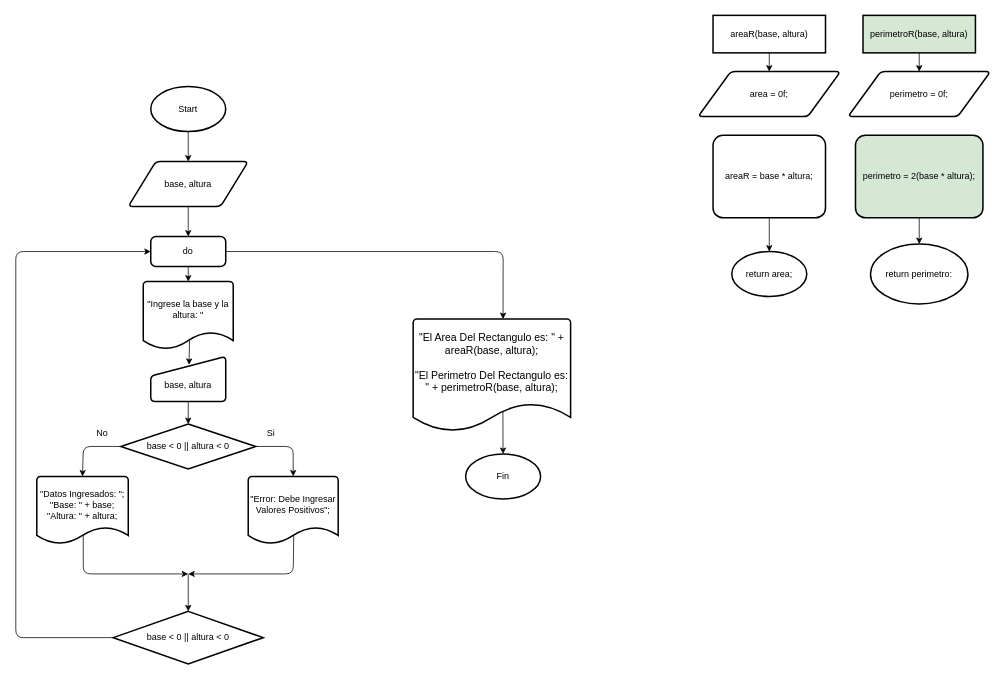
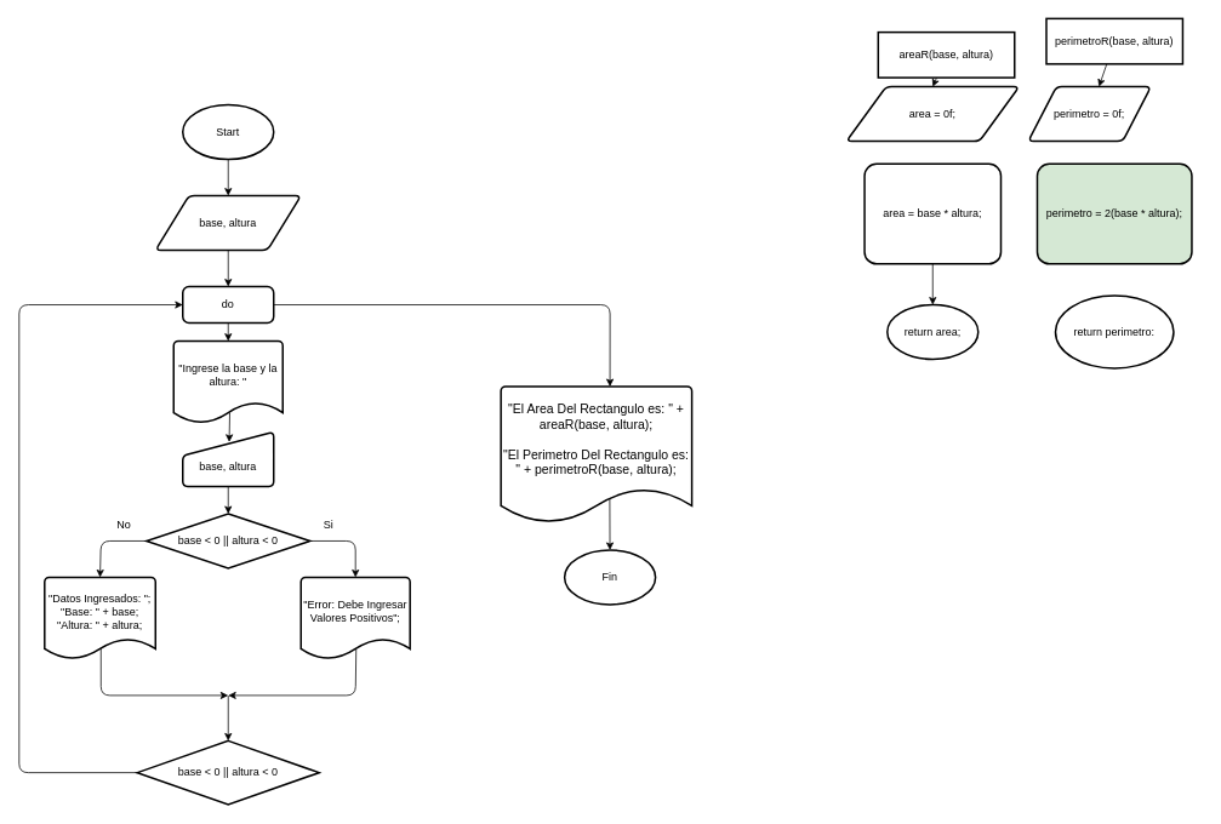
  <mxCell id="0" />
  <mxCell id="1" parent="0" />
  <mxCell id="2" style="edgeStyle=none;html=1;" edge="1" parent="1" source="3" target="5"><mxGeometry relative="1" as="geometry" /></mxCell>
  <mxCell id="3" value="Start" style="strokeWidth=2;html=1;shape=mxgraph.flowchart.start_1;whiteSpace=wrap;" vertex="1" parent="1"><mxGeometry x="200" y="115" width="100" height="60" as="geometry" /></mxCell>
  <mxCell id="4" style="edgeStyle=none;html=1;" edge="1" parent="1" source="5"><mxGeometry relative="1" as="geometry"><mxPoint x="250" y="315" as="targetPoint" /></mxGeometry></mxCell>
  <mxCell id="5" value="base, altura" style="shape=parallelogram;html=1;strokeWidth=2;perimeter=parallelogramPerimeter;whiteSpace=wrap;rounded=1;arcSize=12;size=0.23;" vertex="1" parent="1"><mxGeometry x="170" y="215" width="160" height="60" as="geometry" /></mxCell>
  <mxCell id="6" style="edgeStyle=none;html=1;entryX=0.5;entryY=0;entryDx=0;entryDy=0;" edge="1" parent="1" source="7"><mxGeometry relative="1" as="geometry"><mxPoint x="1025" y="95" as="targetPoint" /></mxGeometry></mxCell>
- <mxCell id="7" value="areaR(base, altura)" style="rounded=0;whiteSpace=wrap;html=1;absoluteArcSize=1;arcSize=14;strokeWidth=2;glass=0;" vertex="1" parent="1"><mxGeometry x="950" y="20" width="150" height="50" as="geometry" /></mxCell>
+ <mxCell id="7" value="areaR(base, altura)" style="rounded=0;whiteSpace=wrap;html=1;absoluteArcSize=1;arcSize=14;strokeWidth=2;glass=0;" vertex="1" parent="1"><mxGeometry x="965" y="35" width="150" height="50" as="geometry" /></mxCell>
  <mxCell id="8" style="edgeStyle=none;html=1;" edge="1" parent="1" source="9" target="33"><mxGeometry relative="1" as="geometry" /></mxCell>
- <mxCell id="9" value="perimetroR(base, altura)" style="rounded=0;whiteSpace=wrap;html=1;absoluteArcSize=1;arcSize=14;strokeWidth=2;glass=0;fillColor=#d5e8d4;" vertex="1" parent="1"><mxGeometry x="1150" y="20" width="150" height="50" as="geometry" /></mxCell>
+ <mxCell id="9" value="perimetroR(base, altura)" style="rounded=0;whiteSpace=wrap;html=1;absoluteArcSize=1;arcSize=14;strokeWidth=2;glass=0;" vertex="1" parent="1"><mxGeometry x="1150" y="20" width="150" height="50" as="geometry" /></mxCell>
  <mxCell id="10" value="&quot;Ingrese la base y la altura: &quot;&lt;div&gt;&lt;br&gt;&lt;/div&gt;" style="strokeWidth=2;html=1;shape=mxgraph.flowchart.document2;whiteSpace=wrap;size=0.25;" vertex="1" parent="1"><mxGeometry x="190" y="375" width="120" height="90" as="geometry" /></mxCell>
  <mxCell id="11" style="edgeStyle=none;html=1;" edge="1" parent="1" source="12"><mxGeometry relative="1" as="geometry"><mxPoint x="250" y="565" as="targetPoint" /></mxGeometry></mxCell>
  <mxCell id="12" value="&lt;div&gt;&lt;br&gt;&lt;/div&gt;&lt;div&gt;base, altura&lt;/div&gt;" style="html=1;strokeWidth=2;shape=manualInput;whiteSpace=wrap;rounded=1;size=26;arcSize=11;" vertex="1" parent="1"><mxGeometry x="200" y="475" width="100" height="60" as="geometry" /></mxCell>
  <mxCell id="13" value="" style="edgeStyle=none;orthogonalLoop=1;jettySize=auto;html=1;exitX=0.514;exitY=0.877;exitDx=0;exitDy=0;exitPerimeter=0;entryX=0.511;entryY=0.185;entryDx=0;entryDy=0;entryPerimeter=0;" edge="1" parent="1" source="10" target="12"><mxGeometry width="100" relative="1" as="geometry"><mxPoint x="330" y="425" as="sourcePoint" /><mxPoint x="430" y="425" as="targetPoint" /><Array as="points" /></mxGeometry></mxCell>
  <mxCell id="14" style="edgeStyle=none;html=1;entryX=0.5;entryY=0;entryDx=0;entryDy=0;entryPerimeter=0;exitX=0;exitY=0.5;exitDx=0;exitDy=0;exitPerimeter=0;" edge="1" parent="1" source="16" target="23"><mxGeometry relative="1" as="geometry"><mxPoint x="100" y="595" as="targetPoint" /><Array as="points"><mxPoint x="110" y="595" /></Array></mxGeometry></mxCell>
  <mxCell id="15" style="edgeStyle=none;html=1;entryX=0.5;entryY=0;entryDx=0;entryDy=0;entryPerimeter=0;exitX=1;exitY=0.5;exitDx=0;exitDy=0;exitPerimeter=0;" edge="1" parent="1" source="16" target="21"><mxGeometry relative="1" as="geometry"><mxPoint x="410" y="595" as="targetPoint" /><Array as="points"><mxPoint x="390" y="595" /></Array></mxGeometry></mxCell>
  <mxCell id="16" value="base &amp;lt; 0 || altura &amp;lt; 0" style="strokeWidth=2;html=1;shape=mxgraph.flowchart.decision;whiteSpace=wrap;" vertex="1" parent="1"><mxGeometry x="160" y="565" width="180" height="60" as="geometry" /></mxCell>
  <mxCell id="17" style="edgeStyle=none;html=1;entryX=0.571;entryY=0;entryDx=0;entryDy=0;entryPerimeter=0;" edge="1" parent="1" source="18" target="38"><mxGeometry relative="1" as="geometry"><mxPoint x="660" y="425" as="targetPoint" /><Array as="points"><mxPoint x="670" y="335" /></Array></mxGeometry></mxCell>
  <mxCell id="18" value="do" style="rounded=1;whiteSpace=wrap;html=1;absoluteArcSize=1;arcSize=14;strokeWidth=2;" vertex="1" parent="1"><mxGeometry x="200" y="315" width="100" height="40" as="geometry" /></mxCell>
  <mxCell id="19" style="edgeStyle=none;html=1;entryX=0.5;entryY=0;entryDx=0;entryDy=0;entryPerimeter=0;" edge="1" parent="1" source="18" target="10"><mxGeometry relative="1" as="geometry" /></mxCell>
  <mxCell id="20" style="edgeStyle=none;html=1;exitX=0.506;exitY=0.875;exitDx=0;exitDy=0;exitPerimeter=0;" edge="1" parent="1" source="21"><mxGeometry relative="1" as="geometry"><mxPoint x="250" y="765" as="targetPoint" /><mxPoint x="390" y="735" as="sourcePoint" /><Array as="points"><mxPoint x="390" y="765" /></Array></mxGeometry></mxCell>
  <mxCell id="21" value="&quot;Error: Debe Ingresar Valores Positivos&quot;;&lt;div&gt;&lt;br&gt;&lt;/div&gt;" style="strokeWidth=2;html=1;shape=mxgraph.flowchart.document2;whiteSpace=wrap;size=0.25;" vertex="1" parent="1"><mxGeometry x="330" y="635" width="120" height="90" as="geometry" /></mxCell>
  <mxCell id="22" style="edgeStyle=none;html=1;exitX=0.508;exitY=0.868;exitDx=0;exitDy=0;exitPerimeter=0;" edge="1" parent="1" source="23"><mxGeometry relative="1" as="geometry"><mxPoint x="250" y="765" as="targetPoint" /><Array as="points"><mxPoint x="110" y="765" /></Array></mxGeometry></mxCell>
  <mxCell id="23" value="&lt;div&gt;&quot;Datos Ingresados: &quot;;&lt;/div&gt;&lt;div&gt;&quot;Base: &quot; + base;&lt;/div&gt;&lt;div&gt;&quot;Altura: &quot; + altura;&lt;/div&gt;&lt;div&gt;&lt;br&gt;&lt;/div&gt;" style="strokeWidth=2;html=1;shape=mxgraph.flowchart.document2;whiteSpace=wrap;size=0.25;" vertex="1" parent="1"><mxGeometry x="48" y="635" width="122" height="90" as="geometry" /></mxCell>
  <mxCell id="24" value="" style="edgeStyle=none;orthogonalLoop=1;jettySize=auto;html=1;" edge="1" parent="1"><mxGeometry width="100" relative="1" as="geometry"><mxPoint x="250" y="765" as="sourcePoint" /><mxPoint x="250" y="815" as="targetPoint" /><Array as="points" /></mxGeometry></mxCell>
  <mxCell id="25" style="edgeStyle=none;html=1;entryX=0;entryY=0.5;entryDx=0;entryDy=0;" edge="1" parent="1" source="26" target="18"><mxGeometry relative="1" as="geometry"><Array as="points"><mxPoint x="20" y="850" /><mxPoint x="20" y="335" /></Array></mxGeometry></mxCell>
  <mxCell id="26" value="base &amp;lt; 0 || altura &amp;lt; 0" style="strokeWidth=2;html=1;shape=mxgraph.flowchart.decision;whiteSpace=wrap;" vertex="1" parent="1"><mxGeometry x="150" y="815" width="200" height="70" as="geometry" /></mxCell>
  <mxCell id="27" value="Si" style="text;html=1;align=center;verticalAlign=middle;resizable=0;points=[];autosize=1;strokeColor=none;fillColor=none;" vertex="1" parent="1"><mxGeometry x="345" y="563" width="30" height="30" as="geometry" /></mxCell>
  <mxCell id="28" value="No" style="text;html=1;align=center;verticalAlign=middle;resizable=0;points=[];autosize=1;strokeColor=none;fillColor=none;" vertex="1" parent="1"><mxGeometry x="115" y="563" width="40" height="30" as="geometry" /></mxCell>
  <mxCell id="29" value="area = 0f;" style="shape=parallelogram;html=1;strokeWidth=2;perimeter=parallelogramPerimeter;whiteSpace=wrap;rounded=1;arcSize=12;size=0.23;" vertex="1" parent="1"><mxGeometry x="930" y="95" width="190" height="60" as="geometry" /></mxCell>
- <mxCell id="30" value="areaR = base * altura;" style="whiteSpace=wrap;html=1;strokeWidth=2;rounded=1;arcSize=12;" vertex="1" parent="1"><mxGeometry x="950" y="180" width="150" height="110" as="geometry" /></mxCell>
+ <mxCell id="30" value="area = base * altura;" style="whiteSpace=wrap;html=1;strokeWidth=2;rounded=1;arcSize=12;" vertex="1" parent="1"><mxGeometry x="950" y="180" width="150" height="110" as="geometry" /></mxCell>
  <mxCell id="31" value="return area;" style="strokeWidth=2;html=1;shape=mxgraph.flowchart.start_1;whiteSpace=wrap;" vertex="1" parent="1"><mxGeometry x="975" y="335" width="100" height="60" as="geometry" /></mxCell>
  <mxCell id="32" style="edgeStyle=none;html=1;entryX=0.5;entryY=0;entryDx=0;entryDy=0;entryPerimeter=0;" edge="1" parent="1" source="30" target="31"><mxGeometry relative="1" as="geometry" /></mxCell>
- <mxCell id="33" value="perimetro = 0f;" style="shape=parallelogram;html=1;strokeWidth=2;perimeter=parallelogramPerimeter;whiteSpace=wrap;rounded=1;arcSize=12;size=0.23;" vertex="1" parent="1"><mxGeometry x="1130" y="95" width="190" height="60" as="geometry" /></mxCell>
+ <mxCell id="33" value="perimetro = 0f;" style="shape=parallelogram;html=1;strokeWidth=2;perimeter=parallelogramPerimeter;whiteSpace=wrap;rounded=1;arcSize=12;size=0.23;" vertex="1" parent="1"><mxGeometry x="1130" y="95" width="135" height="60" as="geometry" /></mxCell>
  <mxCell id="34" value="perimetro = 2(base * altura);" style="whiteSpace=wrap;html=1;strokeWidth=2;rounded=1;arcSize=12;fillColor=#d5e8d4;" vertex="1" parent="1"><mxGeometry x="1140" y="180" width="170" height="110" as="geometry" /></mxCell>
  <mxCell id="35" value="return perimetro:" style="strokeWidth=2;html=1;shape=mxgraph.flowchart.start_1;whiteSpace=wrap;" vertex="1" parent="1"><mxGeometry x="1160" y="325" width="130" height="80" as="geometry" /></mxCell>
- <mxCell id="36" style="edgeStyle=none;html=1;entryX=0.5;entryY=0;entryDx=0;entryDy=0;entryPerimeter=0;" edge="1" source="34" target="35" parent="1"><mxGeometry relative="1" as="geometry" /></mxCell>
  <mxCell id="37" style="edgeStyle=none;html=1;exitX=0.57;exitY=0.822;exitDx=0;exitDy=0;exitPerimeter=0;" edge="1" parent="1" source="38" target="39"><mxGeometry relative="1" as="geometry"><mxPoint x="665" y="551" as="sourcePoint" /></mxGeometry></mxCell>
  <mxCell id="38" value="&lt;font style=&quot;color: rgb(0, 0, 0);&quot;&gt;&quot;El Area Del Rectangulo es: &quot; + areaR(base, altura);&lt;/font&gt;&lt;div&gt;&lt;font color=&quot;#000000&quot;&gt;&lt;br&gt;&lt;/font&gt;&lt;div&gt;&lt;font style=&quot;color: rgb(0, 0, 0);&quot;&gt;&quot;El Perimetro Del Rectangulo es: &quot; + perimetroR(base, altura);&lt;/font&gt;&lt;/div&gt;&lt;div&gt;&lt;font style=&quot;color: rgb(0, 0, 0);&quot;&gt;&lt;br&gt;&lt;/font&gt;&lt;/div&gt;&lt;div&gt;&lt;br&gt;&lt;/div&gt;&lt;/div&gt;" style="strokeWidth=2;html=1;shape=mxgraph.flowchart.document2;whiteSpace=wrap;size=0.25;fontSize=14;" vertex="1" parent="1"><mxGeometry x="550" y="425" width="210" height="150" as="geometry" /></mxCell>
  <mxCell id="39" value="Fin" style="strokeWidth=2;html=1;shape=mxgraph.flowchart.start_1;whiteSpace=wrap;" vertex="1" parent="1"><mxGeometry x="620" y="605" width="100" height="60" as="geometry" /></mxCell>
